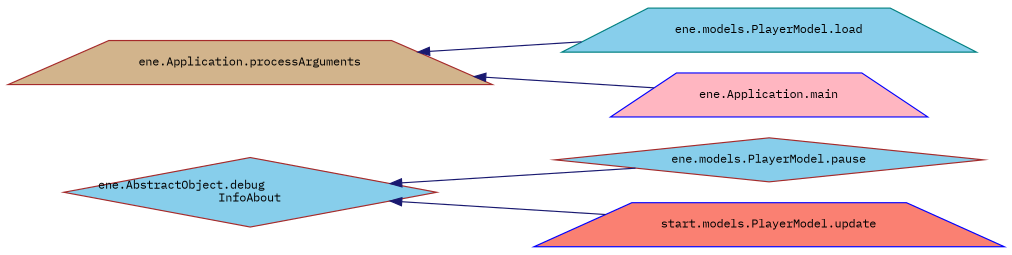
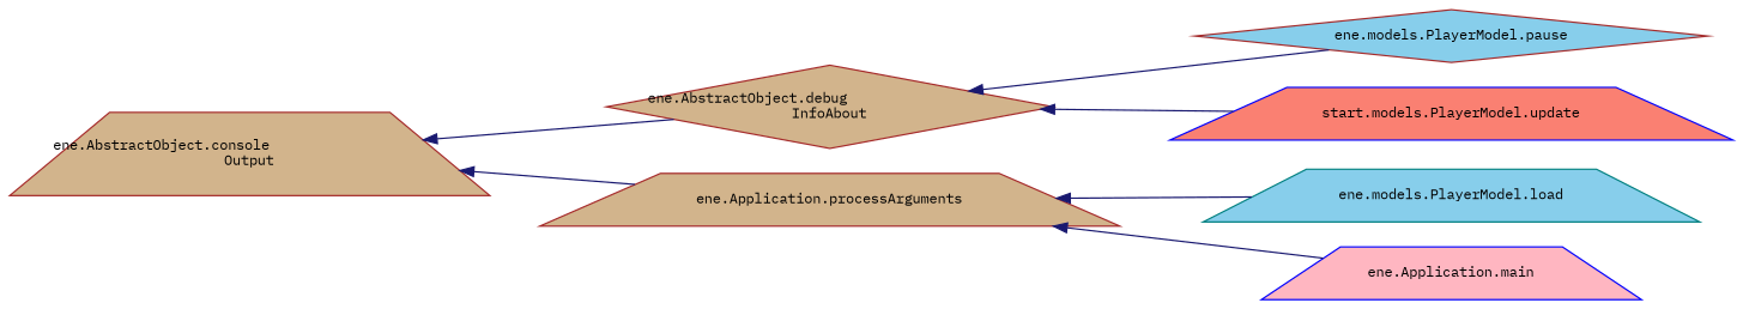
  digraph {
    fontname="IBM Plex Mono"
    rankdir=LR
    node [color=brown fillcolor=tan fontname="IBM Plex Mono" fontsize=10 shape=trapezium style=filled]
    edge [color=midnightblue dir=back fontname="IBM Plex Mono" fontsize=10 labelfontname=Helvetica labelfontsize=10 style=solid]
-   n2 [fillcolor=skyblue height=0.2 label="ene.AbstractObject.debug\lInfoAbout" shape=diamond width=0.4]
+   n1 [fontcolor=black height=0.2 label="ene.AbstractObject.console\lOutput" width=0.4]
+   n2 [height=0.2 label="ene.AbstractObject.debug\lInfoAbout" shape=diamond width=0.4]
    n3 [height=0.2 label="ene.Application.processArguments" width=0.4]
    n4 [fillcolor=skyblue height=0.2 label="ene.models.PlayerModel.pause" shape=diamond width=0.4]
    n5 [color=blue fillcolor=salmon height=0.2 label="start.models.PlayerModel.update" width=0.4]
    n6 [color=teal fillcolor=skyblue height=0.2 label="ene.models.PlayerModel.load" width=0.4]
    n7 [color=blue fillcolor=lightpink height=0.2 label="ene.Application.main" width=0.4]
+   n1 -> n2
+   n1 -> n3
    n2 -> n4
    n2 -> n5
    n3 -> n6
    n3 -> n7
  }
